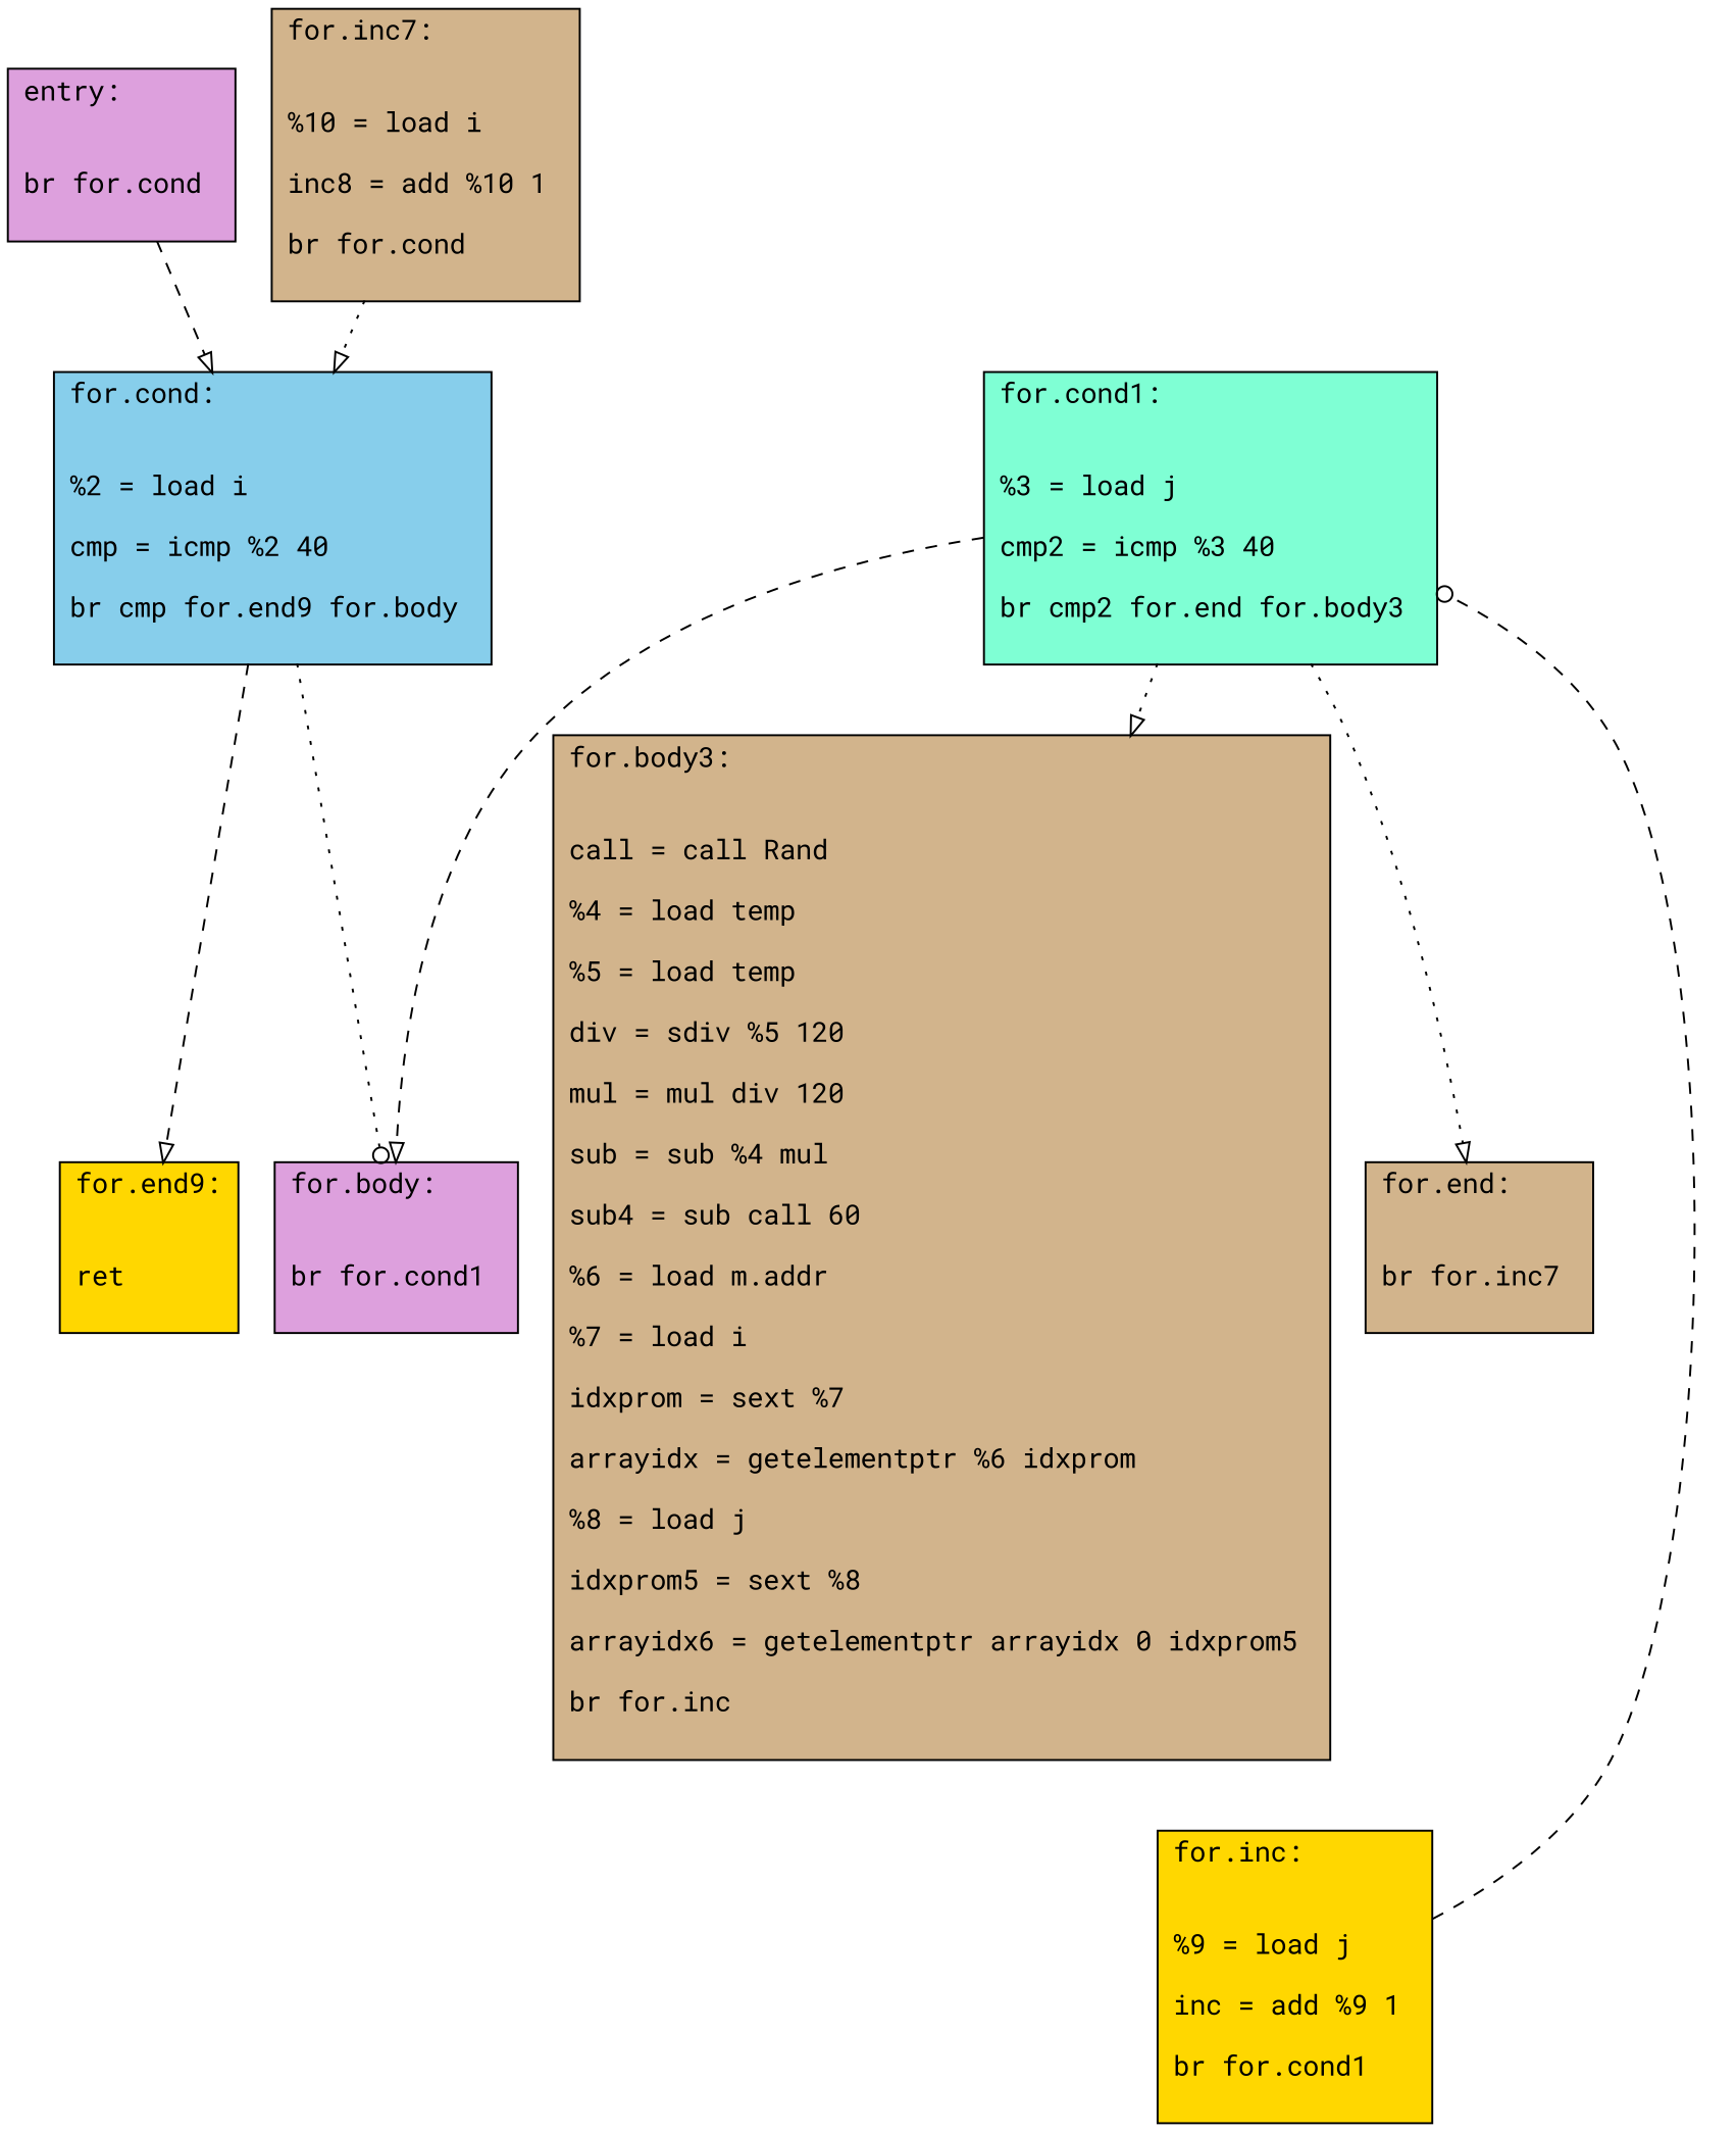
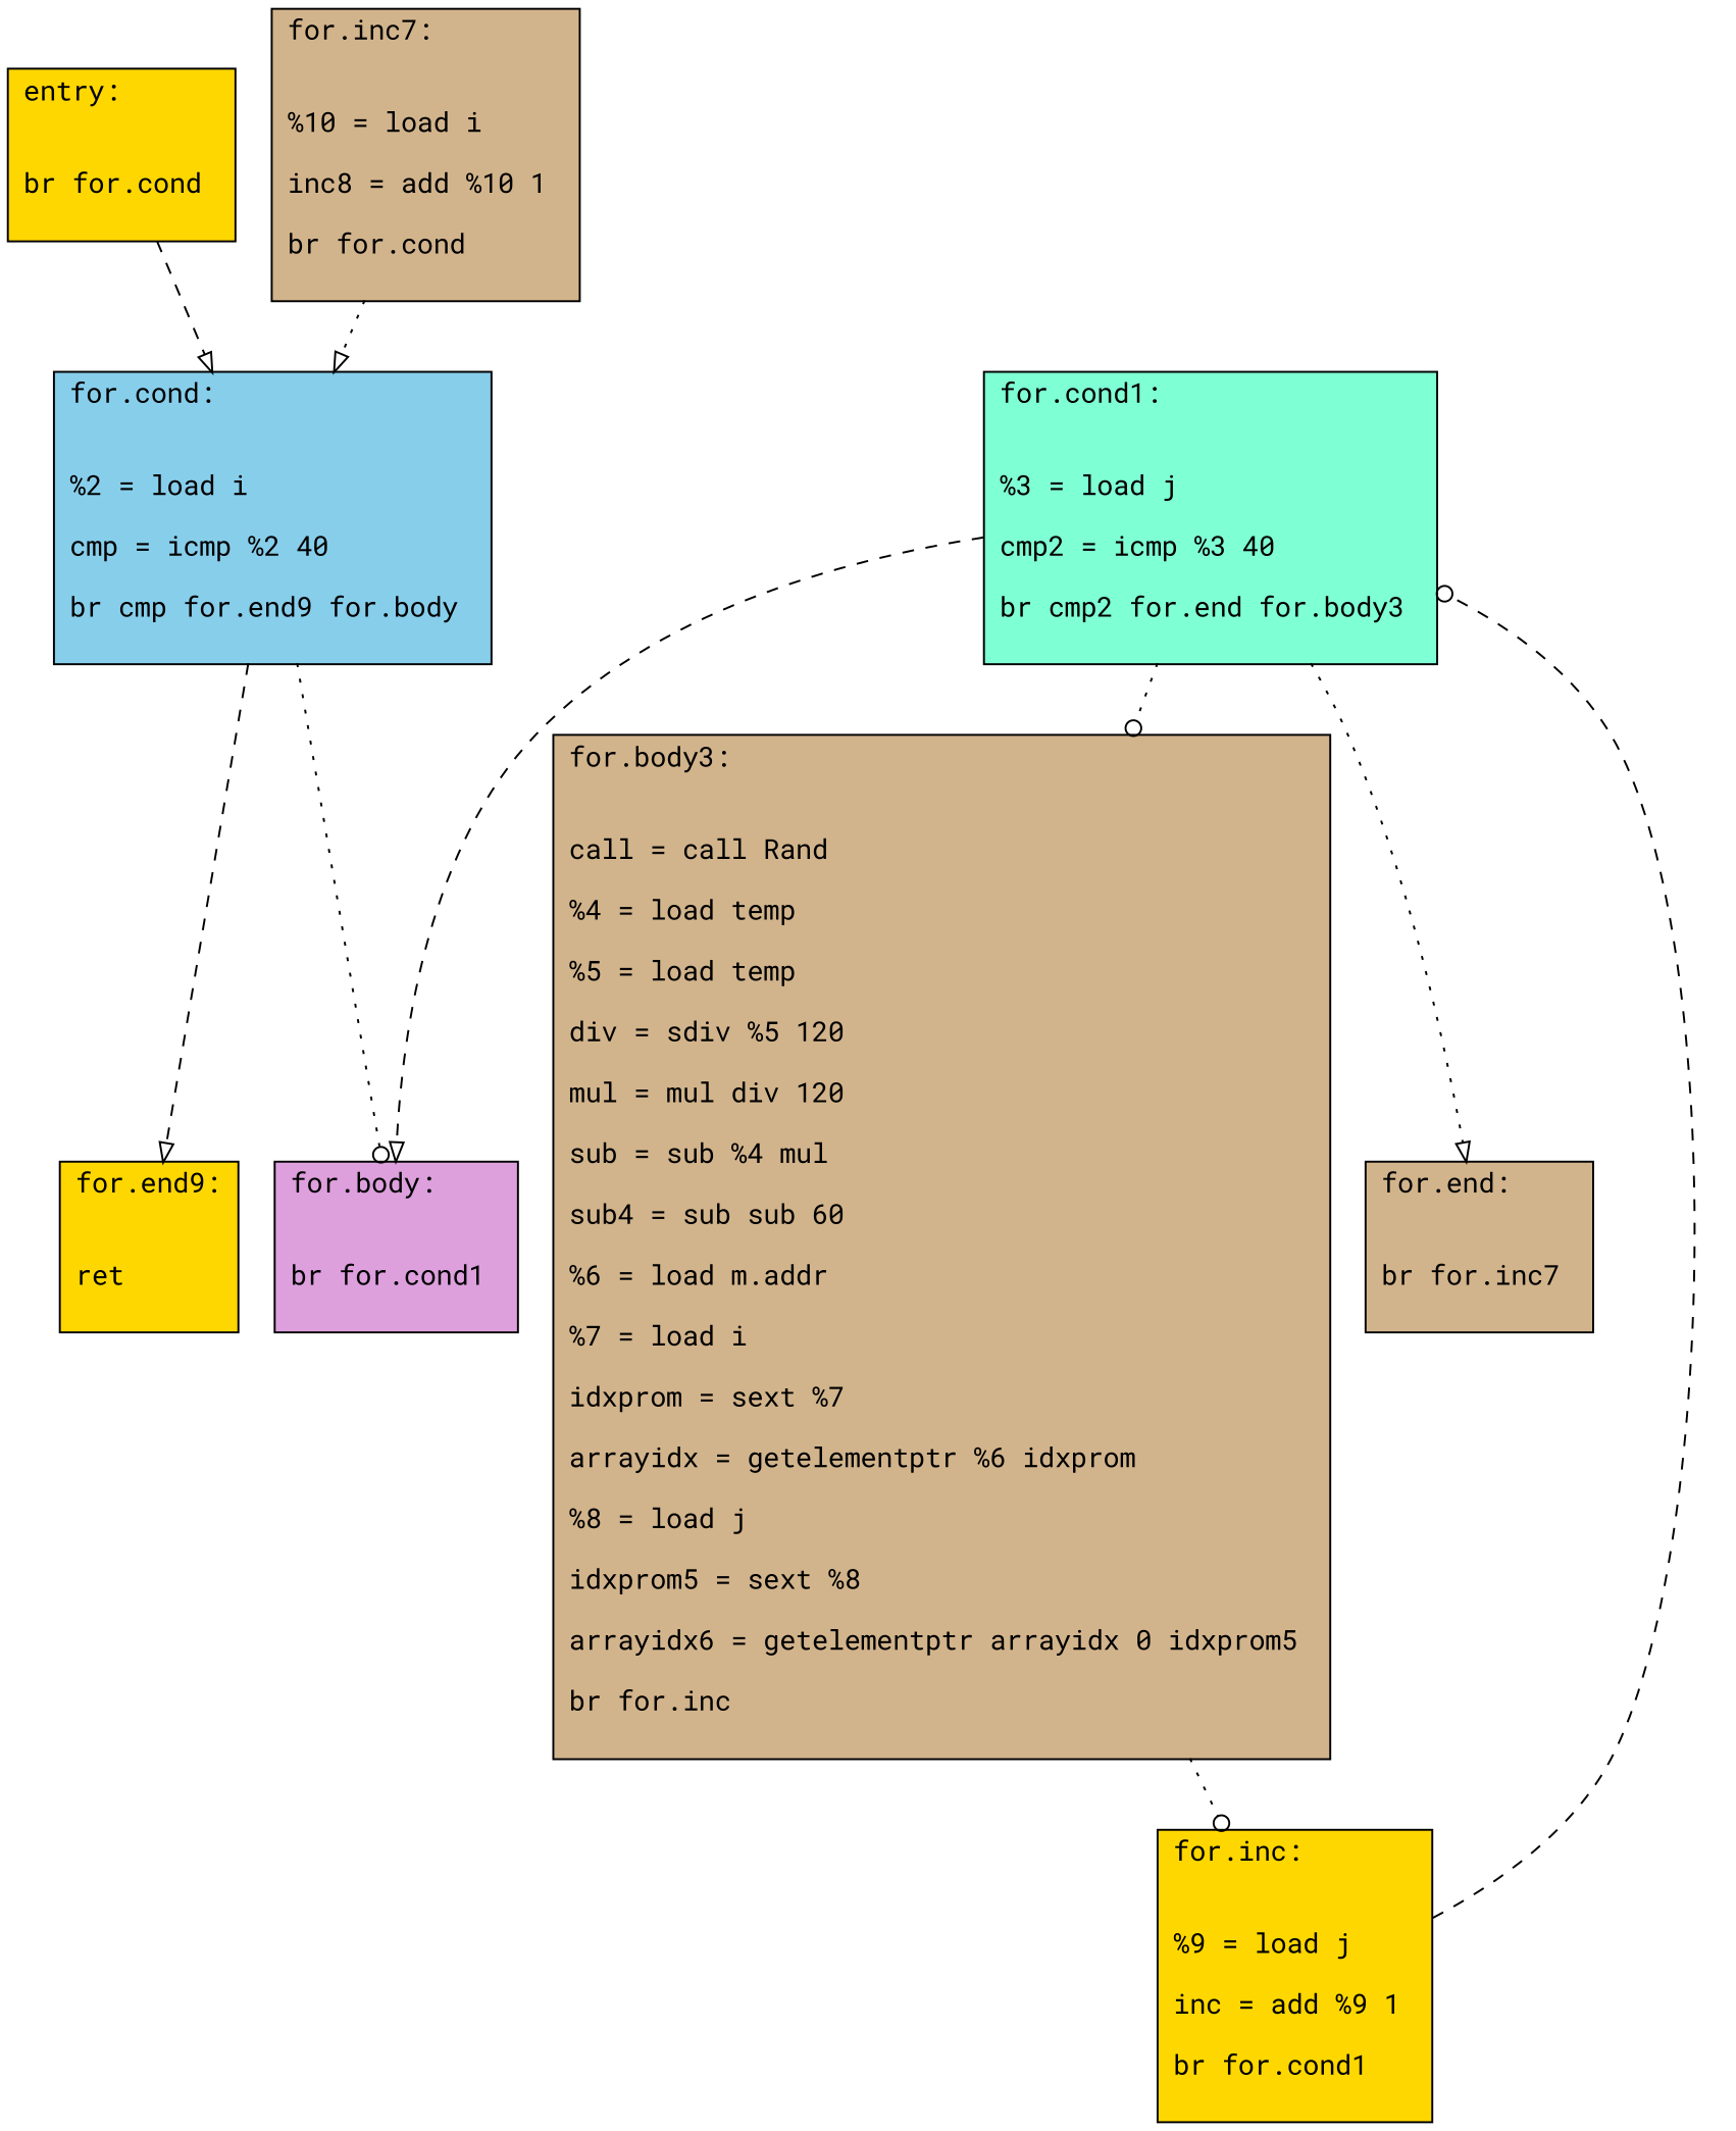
  digraph {
    fontname="Roboto Mono"
    node [fillcolor=tan fontname="Roboto Mono" shape=record style=filled]
    edge [arrowhead=onormal fontname="Roboto Mono" style=dotted]
-   n1 [fillcolor=plum label="{entry:\l\l\n			br for.cond \l\n		}"]
+   n1 [fillcolor=gold label="{entry:\l\l\n			br for.cond \l\n		}"]
    n2 [fillcolor=skyblue label="{for.cond:\l\l\n			%2 = load i \l\n			cmp = icmp %2 40 \l\n			br cmp for.end9 for.body \l\n		}"]
    n3 [fillcolor=plum label="{for.body:\l\l\n			br for.cond1 \l\n		}"]
    n4 [fillcolor=gold label="{for.end9:\l\l\n			ret \l\n		}"]
    n5 [fillcolor=aquamarine label="{for.cond1:\l\l\n			%3 = load j \l\n			cmp2 = icmp %3 40 \l\n			br cmp2 for.end for.body3 \l\n		}"]
-   n6 [label="{for.body3:\l\l\n			call = call Rand \l\n			%4 = load temp \l\n			%5 = load temp \l\n			div = sdiv %5 120 \l\n			mul = mul div 120 \l\n			sub = sub %4 mul \l\n			sub4 = sub call 60 \l\n			%6 = load m.addr \l\n			%7 = load i \l\n			idxprom = sext %7 \l\n			arrayidx = getelementptr %6 idxprom \l\n			%8 = load j \l\n			idxprom5 = sext %8 \l\n			arrayidx6 = getelementptr arrayidx 0 idxprom5 \l\n			br for.inc \l\n		}"]
+   n6 [label="{for.body3:\l\l\n			call = call Rand \l\n			%4 = load temp \l\n			%5 = load temp \l\n			div = sdiv %5 120 \l\n			mul = mul div 120 \l\n			sub = sub %4 mul \l\n			sub4 = sub sub 60 \l\n			%6 = load m.addr \l\n			%7 = load i \l\n			idxprom = sext %7 \l\n			arrayidx = getelementptr %6 idxprom \l\n			%8 = load j \l\n			idxprom5 = sext %8 \l\n			arrayidx6 = getelementptr arrayidx 0 idxprom5 \l\n			br for.inc \l\n		}"]
    n7 [label="{for.end:\l\l\n			br for.inc7 \l\n		}"]
    n8 [fillcolor=gold label="{for.inc:\l\l\n			%9 = load j \l\n			inc = add %9 1 \l\n			br for.cond1 \l\n		}"]
    n9 [label="{for.inc7:\l\l\n			%10 = load i \l\n			inc8 = add %10 1 \l\n			br for.cond \l\n		}"]
    n1 -> n2 [style=dashed]
    n2 -> n3 [arrowhead=odot]
    n2 -> n4 [style=dashed]
    n5 -> n3 [style=dashed]
-   n5 -> n6
+   n5 -> n6 [arrowhead=odot]
    n5 -> n7
+   n6 -> n8 [arrowhead=odot]
    n8 -> n5 [arrowhead=odot style=dashed]
    n9 -> n2
  }
